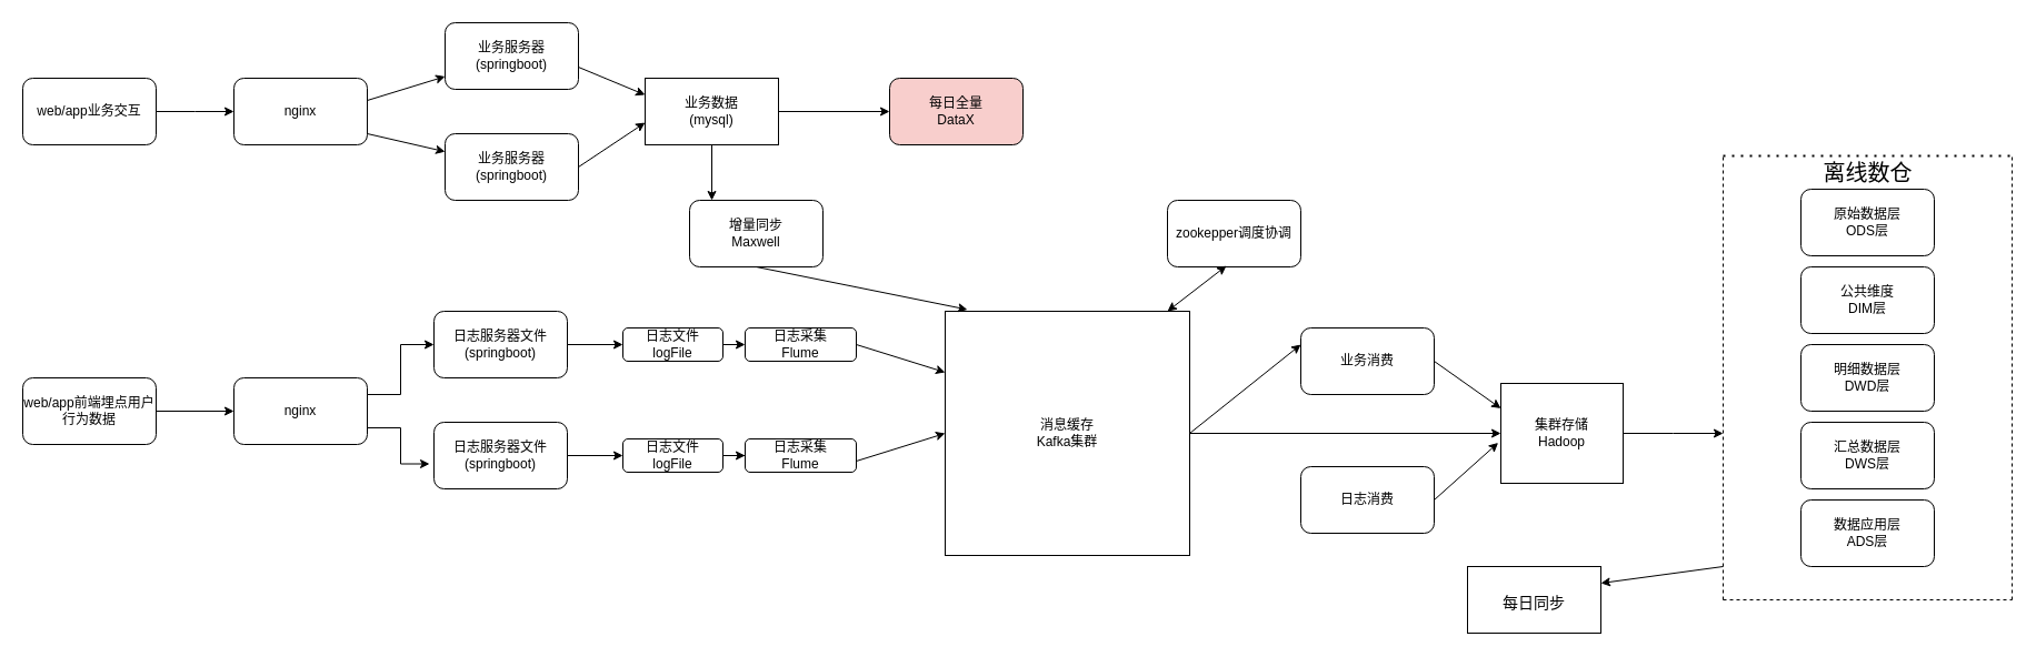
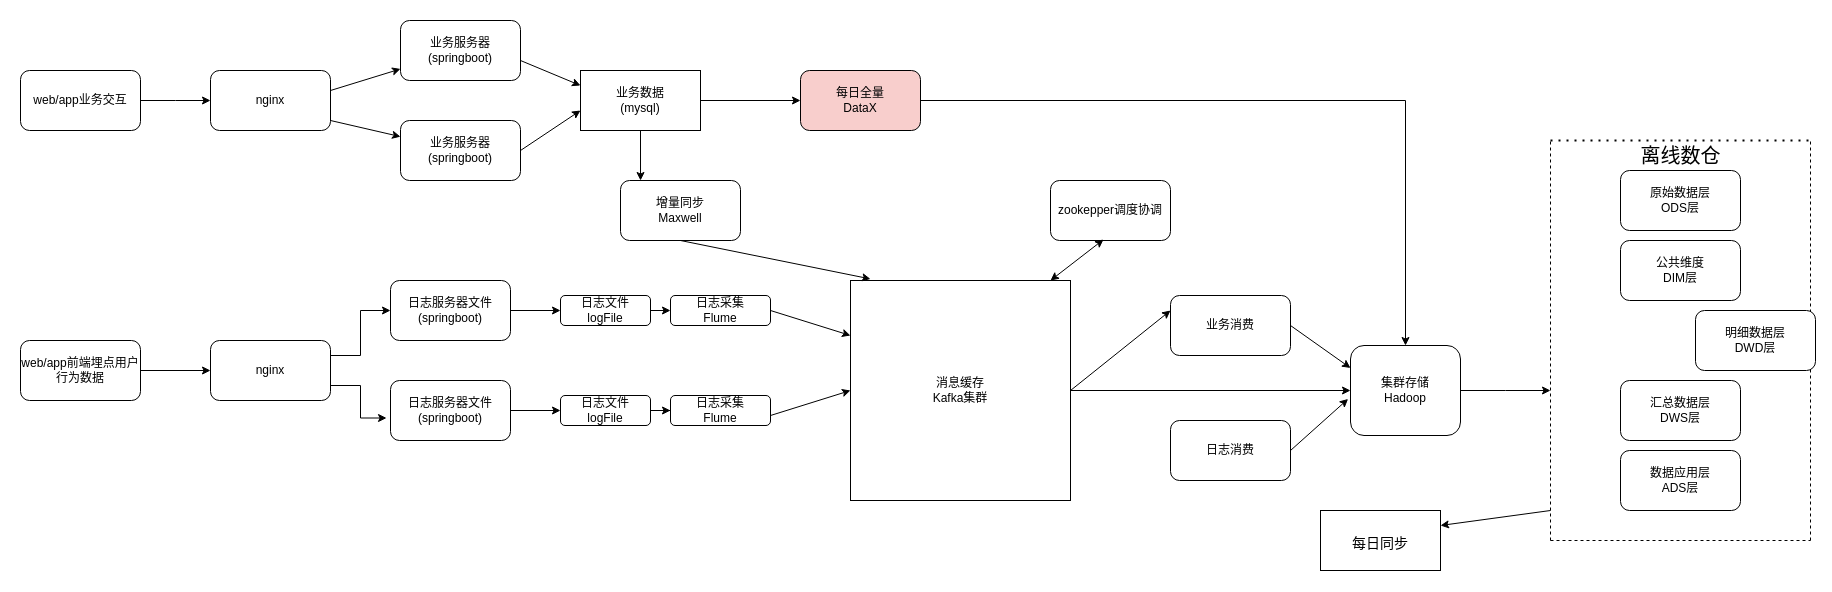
  <mxCell id="0" />
  <mxCell id="1" parent="0" />
  <mxCell id="2" style="edgeStyle=orthogonalEdgeStyle;rounded=0;orthogonalLoop=1;jettySize=auto;html=1;exitX=1;exitY=0.5;exitDx=0;exitDy=0;" edge="1" parent="1" source="3"><mxGeometry relative="1" as="geometry"><mxPoint x="210" y="100" as="targetPoint" /></mxGeometry></mxCell>
  <mxCell id="3" value="web/app业务交互" style="rounded=1;whiteSpace=wrap;html=1;" vertex="1" parent="1"><mxGeometry x="20" y="70" width="120" height="60" as="geometry" /></mxCell>
  <mxCell id="4" value="nginx" style="rounded=1;whiteSpace=wrap;html=1;" vertex="1" parent="1"><mxGeometry x="210" y="70" width="120" height="60" as="geometry" /></mxCell>
  <mxCell id="5" value="" style="endArrow=classic;html=1;rounded=0;" edge="1" parent="1" target="8"><mxGeometry width="50" height="50" relative="1" as="geometry"><mxPoint x="330" y="90" as="sourcePoint" /><mxPoint x="400" y="60" as="targetPoint" /></mxGeometry></mxCell>
  <mxCell id="6" value="" style="endArrow=classic;html=1;rounded=0;" edge="1" parent="1" target="7"><mxGeometry width="50" height="50" relative="1" as="geometry"><mxPoint x="330" y="120" as="sourcePoint" /><mxPoint x="400" y="140" as="targetPoint" /></mxGeometry></mxCell>
  <mxCell id="7" value="业务服务器&lt;br&gt;(springboot)" style="rounded=1;whiteSpace=wrap;html=1;" vertex="1" parent="1"><mxGeometry x="400" y="120" width="120" height="60" as="geometry" /></mxCell>
  <mxCell id="8" value="业务服务器&lt;br&gt;(springboot)" style="rounded=1;whiteSpace=wrap;html=1;" vertex="1" parent="1"><mxGeometry x="400" y="20" width="120" height="60" as="geometry" /></mxCell>
  <mxCell id="9" style="edgeStyle=orthogonalEdgeStyle;rounded=0;orthogonalLoop=1;jettySize=auto;html=1;exitX=1;exitY=0.5;exitDx=0;exitDy=0;entryX=0;entryY=0.5;entryDx=0;entryDy=0;" edge="1" parent="1" source="10" target="14"><mxGeometry relative="1" as="geometry" /></mxCell>
  <mxCell id="10" value="业务数据&lt;br&gt;(mysql)" style="rounded=0;whiteSpace=wrap;html=1;" vertex="1" parent="1"><mxGeometry x="580" y="70" width="120" height="60" as="geometry" /></mxCell>
  <mxCell id="11" value="" style="endArrow=classic;html=1;rounded=0;exitX=1;exitY=0.5;exitDx=0;exitDy=0;" edge="1" parent="1" source="7"><mxGeometry width="50" height="50" relative="1" as="geometry"><mxPoint x="530" y="160" as="sourcePoint" /><mxPoint x="580" y="110" as="targetPoint" /></mxGeometry></mxCell>
  <mxCell id="12" value="" style="endArrow=classic;html=1;rounded=0;entryX=0;entryY=0.25;entryDx=0;entryDy=0;" edge="1" parent="1" target="10"><mxGeometry width="50" height="50" relative="1" as="geometry"><mxPoint x="520" y="60" as="sourcePoint" /><mxPoint x="570" y="10" as="targetPoint" /></mxGeometry></mxCell>
+ <mxCell id="13" style="edgeStyle=orthogonalEdgeStyle;rounded=0;orthogonalLoop=1;jettySize=auto;html=1;exitX=1;exitY=0.5;exitDx=0;exitDy=0;entryX=0.5;entryY=0;entryDx=0;entryDy=0;" edge="1" parent="1" source="14" target="36"><mxGeometry relative="1" as="geometry" /></mxCell>
  <mxCell id="14" value="每日全量&lt;br&gt;DataX" style="rounded=1;whiteSpace=wrap;html=1;fillColor=#f8cecc;" vertex="1" parent="1"><mxGeometry x="800" y="70" width="120" height="60" as="geometry" /></mxCell>
  <mxCell id="15" style="edgeStyle=orthogonalEdgeStyle;rounded=0;orthogonalLoop=1;jettySize=auto;html=1;exitX=1;exitY=0.5;exitDx=0;exitDy=0;entryX=0;entryY=0.5;entryDx=0;entryDy=0;" edge="1" parent="1" source="16" target="19"><mxGeometry relative="1" as="geometry" /></mxCell>
  <mxCell id="16" value="web/app前端埋点用户行为数据" style="rounded=1;whiteSpace=wrap;html=1;" vertex="1" parent="1"><mxGeometry x="20" y="340" width="120" height="60" as="geometry" /></mxCell>
  <mxCell id="17" style="edgeStyle=orthogonalEdgeStyle;rounded=0;orthogonalLoop=1;jettySize=auto;html=1;exitX=1;exitY=0.25;exitDx=0;exitDy=0;entryX=0;entryY=0.5;entryDx=0;entryDy=0;" edge="1" parent="1" source="19" target="21"><mxGeometry relative="1" as="geometry"><Array as="points"><mxPoint x="360" y="355" /><mxPoint x="360" y="310" /></Array></mxGeometry></mxCell>
  <mxCell id="18" style="edgeStyle=orthogonalEdgeStyle;rounded=0;orthogonalLoop=1;jettySize=auto;html=1;exitX=1;exitY=0.75;exitDx=0;exitDy=0;entryX=-0.033;entryY=0.625;entryDx=0;entryDy=0;entryPerimeter=0;" edge="1" parent="1" source="19" target="23"><mxGeometry relative="1" as="geometry" /></mxCell>
  <mxCell id="19" value="nginx" style="rounded=1;whiteSpace=wrap;html=1;" vertex="1" parent="1"><mxGeometry x="210" y="340" width="120" height="60" as="geometry" /></mxCell>
  <mxCell id="20" style="edgeStyle=orthogonalEdgeStyle;rounded=0;orthogonalLoop=1;jettySize=auto;html=1;exitX=1;exitY=0.5;exitDx=0;exitDy=0;entryX=0;entryY=0.5;entryDx=0;entryDy=0;" edge="1" parent="1" source="21" target="25"><mxGeometry relative="1" as="geometry" /></mxCell>
  <mxCell id="21" value="日志服务器文件&lt;br&gt;(springboot)" style="rounded=1;whiteSpace=wrap;html=1;" vertex="1" parent="1"><mxGeometry x="390" y="280" width="120" height="60" as="geometry" /></mxCell>
  <mxCell id="22" style="edgeStyle=orthogonalEdgeStyle;rounded=0;orthogonalLoop=1;jettySize=auto;html=1;exitX=1;exitY=0.5;exitDx=0;exitDy=0;entryX=0;entryY=0.5;entryDx=0;entryDy=0;" edge="1" parent="1" source="23" target="27"><mxGeometry relative="1" as="geometry" /></mxCell>
  <mxCell id="23" value="日志服务器文件&lt;br&gt;(springboot)" style="rounded=1;whiteSpace=wrap;html=1;" vertex="1" parent="1"><mxGeometry x="390" y="380" width="120" height="60" as="geometry" /></mxCell>
  <mxCell id="24" style="edgeStyle=orthogonalEdgeStyle;rounded=0;orthogonalLoop=1;jettySize=auto;html=1;exitX=1;exitY=0.5;exitDx=0;exitDy=0;entryX=0;entryY=0.5;entryDx=0;entryDy=0;" edge="1" parent="1" source="25" target="28"><mxGeometry relative="1" as="geometry" /></mxCell>
  <mxCell id="25" value="日志文件&lt;br&gt;logFile" style="rounded=1;whiteSpace=wrap;html=1;" vertex="1" parent="1"><mxGeometry x="560" y="295" width="90" height="30" as="geometry" /></mxCell>
  <mxCell id="26" style="edgeStyle=orthogonalEdgeStyle;rounded=0;orthogonalLoop=1;jettySize=auto;html=1;exitX=1;exitY=0.5;exitDx=0;exitDy=0;" edge="1" parent="1" source="27" target="29"><mxGeometry relative="1" as="geometry" /></mxCell>
  <mxCell id="27" value="日志文件&lt;br&gt;logFile" style="rounded=1;whiteSpace=wrap;html=1;" vertex="1" parent="1"><mxGeometry x="560" y="395" width="90" height="30" as="geometry" /></mxCell>
  <mxCell id="28" value="日志采集&lt;br&gt;Flume" style="rounded=1;whiteSpace=wrap;html=1;" vertex="1" parent="1"><mxGeometry x="670" y="295" width="100" height="30" as="geometry" /></mxCell>
  <mxCell id="29" value="日志采集&lt;br&gt;Flume" style="rounded=1;whiteSpace=wrap;html=1;" vertex="1" parent="1"><mxGeometry x="670" y="395" width="100" height="30" as="geometry" /></mxCell>
  <mxCell id="30" value="消息缓存&lt;br&gt;Kafka集群" style="whiteSpace=wrap;html=1;aspect=fixed;" vertex="1" parent="1"><mxGeometry x="850" y="280" width="220" height="220" as="geometry" /></mxCell>
  <mxCell id="31" value="zookepper调度协调" style="rounded=1;whiteSpace=wrap;html=1;" vertex="1" parent="1"><mxGeometry x="1050" y="180" width="120" height="60" as="geometry" /></mxCell>
  <mxCell id="32" value="" style="endArrow=classic;startArrow=classic;html=1;rounded=0;entryX=0.442;entryY=0.983;entryDx=0;entryDy=0;entryPerimeter=0;" edge="1" parent="1" target="31"><mxGeometry width="50" height="50" relative="1" as="geometry"><mxPoint x="1050" y="280" as="sourcePoint" /><mxPoint x="1100" y="230" as="targetPoint" /></mxGeometry></mxCell>
  <mxCell id="33" value="" style="endArrow=classic;html=1;rounded=0;entryX=0;entryY=0.5;entryDx=0;entryDy=0;" edge="1" parent="1" target="30"><mxGeometry width="50" height="50" relative="1" as="geometry"><mxPoint x="770" y="415" as="sourcePoint" /><mxPoint x="820" y="365" as="targetPoint" /></mxGeometry></mxCell>
  <mxCell id="34" value="" style="endArrow=classic;html=1;rounded=0;entryX=0;entryY=0.25;entryDx=0;entryDy=0;" edge="1" parent="1" target="30"><mxGeometry width="50" height="50" relative="1" as="geometry"><mxPoint x="770" y="310" as="sourcePoint" /><mxPoint x="820" y="260" as="targetPoint" /></mxGeometry></mxCell>
  <mxCell id="35" style="edgeStyle=orthogonalEdgeStyle;rounded=0;orthogonalLoop=1;jettySize=auto;html=1;fontSize=20;" edge="1" parent="1" source="36"><mxGeometry relative="1" as="geometry"><mxPoint x="1550" y="390" as="targetPoint" /></mxGeometry></mxCell>
- <mxCell id="36" value="集群存储&lt;br&gt;Hadoop" style="rounded=0;whiteSpace=wrap;html=1;" vertex="1" parent="1"><mxGeometry x="1350" y="345" width="110" height="90" as="geometry" /></mxCell>
+ <mxCell id="36" value="集群存储&lt;br&gt;Hadoop" style="whiteSpace=wrap;html=1;rounded=1;" vertex="1" parent="1"><mxGeometry x="1350" y="345" width="110" height="90" as="geometry" /></mxCell>
  <mxCell id="37" value="业务消费" style="rounded=1;whiteSpace=wrap;html=1;" vertex="1" parent="1"><mxGeometry x="1170" y="295" width="120" height="60" as="geometry" /></mxCell>
  <mxCell id="38" value="日志消费" style="rounded=1;whiteSpace=wrap;html=1;" vertex="1" parent="1"><mxGeometry x="1170" y="420" width="120" height="60" as="geometry" /></mxCell>
  <mxCell id="39" value="" style="endArrow=classic;html=1;rounded=0;entryX=-0.022;entryY=0.594;entryDx=0;entryDy=0;entryPerimeter=0;" edge="1" parent="1" target="36"><mxGeometry width="50" height="50" relative="1" as="geometry"><mxPoint x="1290" y="450" as="sourcePoint" /><mxPoint x="1340" y="400" as="targetPoint" /></mxGeometry></mxCell>
  <mxCell id="40" value="" style="endArrow=classic;html=1;rounded=0;entryX=0;entryY=0.25;entryDx=0;entryDy=0;" edge="1" parent="1" target="36"><mxGeometry width="50" height="50" relative="1" as="geometry"><mxPoint x="1290" y="325" as="sourcePoint" /><mxPoint x="1340" y="275" as="targetPoint" /></mxGeometry></mxCell>
  <mxCell id="41" value="" style="endArrow=classic;html=1;rounded=0;exitX=1;exitY=0.5;exitDx=0;exitDy=0;" edge="1" parent="1" source="30" target="36"><mxGeometry width="50" height="50" relative="1" as="geometry"><mxPoint x="1070" y="470" as="sourcePoint" /><mxPoint x="1120" y="420" as="targetPoint" /></mxGeometry></mxCell>
  <mxCell id="42" value="" style="endArrow=classic;html=1;rounded=0;entryX=0;entryY=0.25;entryDx=0;entryDy=0;exitX=1;exitY=0.5;exitDx=0;exitDy=0;" edge="1" parent="1" source="30" target="37"><mxGeometry width="50" height="50" relative="1" as="geometry"><mxPoint x="1070" y="335" as="sourcePoint" /><mxPoint x="1120" y="285" as="targetPoint" /></mxGeometry></mxCell>
  <mxCell id="43" value="增量同步&lt;br&gt;Maxwell" style="rounded=1;whiteSpace=wrap;html=1;" vertex="1" parent="1"><mxGeometry x="620" y="180" width="120" height="60" as="geometry" /></mxCell>
  <mxCell id="44" value="" style="endArrow=classic;html=1;rounded=0;entryX=0.167;entryY=0;entryDx=0;entryDy=0;entryPerimeter=0;" edge="1" parent="1" target="43"><mxGeometry width="50" height="50" relative="1" as="geometry"><mxPoint x="640" y="130" as="sourcePoint" /><mxPoint x="690" y="80" as="targetPoint" /></mxGeometry></mxCell>
  <mxCell id="45" value="" style="endArrow=classic;html=1;rounded=0;entryX=0.091;entryY=-0.007;entryDx=0;entryDy=0;entryPerimeter=0;exitX=0.5;exitY=1;exitDx=0;exitDy=0;" edge="1" parent="1" source="43" target="30"><mxGeometry width="50" height="50" relative="1" as="geometry"><mxPoint x="740" y="235" as="sourcePoint" /><mxPoint x="790" y="185" as="targetPoint" /></mxGeometry></mxCell>
  <mxCell id="46" value="" style="endArrow=none;dashed=1;html=1;dashPattern=1 3;strokeWidth=2;rounded=0;" edge="1" parent="1"><mxGeometry width="50" height="50" relative="1" as="geometry"><mxPoint x="1550" y="140" as="sourcePoint" /><mxPoint x="1810" y="140" as="targetPoint" /></mxGeometry></mxCell>
  <mxCell id="47" value="" style="endArrow=none;dashed=1;html=1;rounded=0;" edge="1" parent="1"><mxGeometry width="50" height="50" relative="1" as="geometry"><mxPoint x="1550" y="540" as="sourcePoint" /><mxPoint x="1550" y="140" as="targetPoint" /></mxGeometry></mxCell>
  <mxCell id="48" value="" style="endArrow=none;dashed=1;html=1;rounded=0;" edge="1" parent="1"><mxGeometry width="50" height="50" relative="1" as="geometry"><mxPoint x="1810" y="540" as="sourcePoint" /><mxPoint x="1810" y="140" as="targetPoint" /></mxGeometry></mxCell>
  <mxCell id="49" value="" style="endArrow=none;dashed=1;html=1;rounded=0;" edge="1" parent="1"><mxGeometry width="50" height="50" relative="1" as="geometry"><mxPoint x="1550" y="540" as="sourcePoint" /><mxPoint x="1810" y="540" as="targetPoint" /></mxGeometry></mxCell>
  <mxCell id="50" value="数据应用层&lt;br&gt;ADS层" style="rounded=1;whiteSpace=wrap;html=1;" vertex="1" parent="1"><mxGeometry x="1620" y="450" width="120" height="60" as="geometry" /></mxCell>
  <mxCell id="51" value="汇总数据层&lt;br&gt;DWS层" style="rounded=1;whiteSpace=wrap;html=1;" vertex="1" parent="1"><mxGeometry x="1620" y="380" width="120" height="60" as="geometry" /></mxCell>
- <mxCell id="52" value="明细数据层&lt;br&gt;DWD层" style="rounded=1;whiteSpace=wrap;html=1;" vertex="1" parent="1"><mxGeometry x="1620" y="310" width="120" height="60" as="geometry" /></mxCell>
+ <mxCell id="52" value="明细数据层&lt;br&gt;DWD层" style="rounded=1;whiteSpace=wrap;html=1;" vertex="1" parent="1"><mxGeometry x="1695" y="310" width="120" height="60" as="geometry" /></mxCell>
  <mxCell id="53" value="公共维度&lt;br&gt;DIM层" style="rounded=1;whiteSpace=wrap;html=1;" vertex="1" parent="1"><mxGeometry x="1620" y="240" width="120" height="60" as="geometry" /></mxCell>
  <mxCell id="54" value="原始数据层&lt;br&gt;ODS层" style="rounded=1;whiteSpace=wrap;html=1;" vertex="1" parent="1"><mxGeometry x="1620" y="170" width="120" height="60" as="geometry" /></mxCell>
  <mxCell id="55" value="&lt;font style=&quot;font-size: 20px;&quot;&gt;离线数仓&lt;/font&gt;" style="text;html=1;align=center;verticalAlign=middle;resizable=0;points=[];autosize=1;strokeColor=none;fillColor=none;" vertex="1" parent="1"><mxGeometry x="1630" y="135" width="100" height="40" as="geometry" /></mxCell>
  <mxCell id="56" value="&lt;font style=&quot;font-size: 14px;&quot;&gt;每日同步&lt;/font&gt;" style="rounded=0;whiteSpace=wrap;html=1;fontSize=20;" vertex="1" parent="1"><mxGeometry x="1320" y="510" width="120" height="60" as="geometry" /></mxCell>
  <mxCell id="57" value="" style="endArrow=classic;html=1;rounded=0;fontSize=14;entryX=1;entryY=0.25;entryDx=0;entryDy=0;" edge="1" parent="1" target="56"><mxGeometry width="50" height="50" relative="1" as="geometry"><mxPoint x="1550" y="510" as="sourcePoint" /><mxPoint x="1430" y="500" as="targetPoint" /><Array as="points"><mxPoint x="1550" y="510" /></Array></mxGeometry></mxCell>
